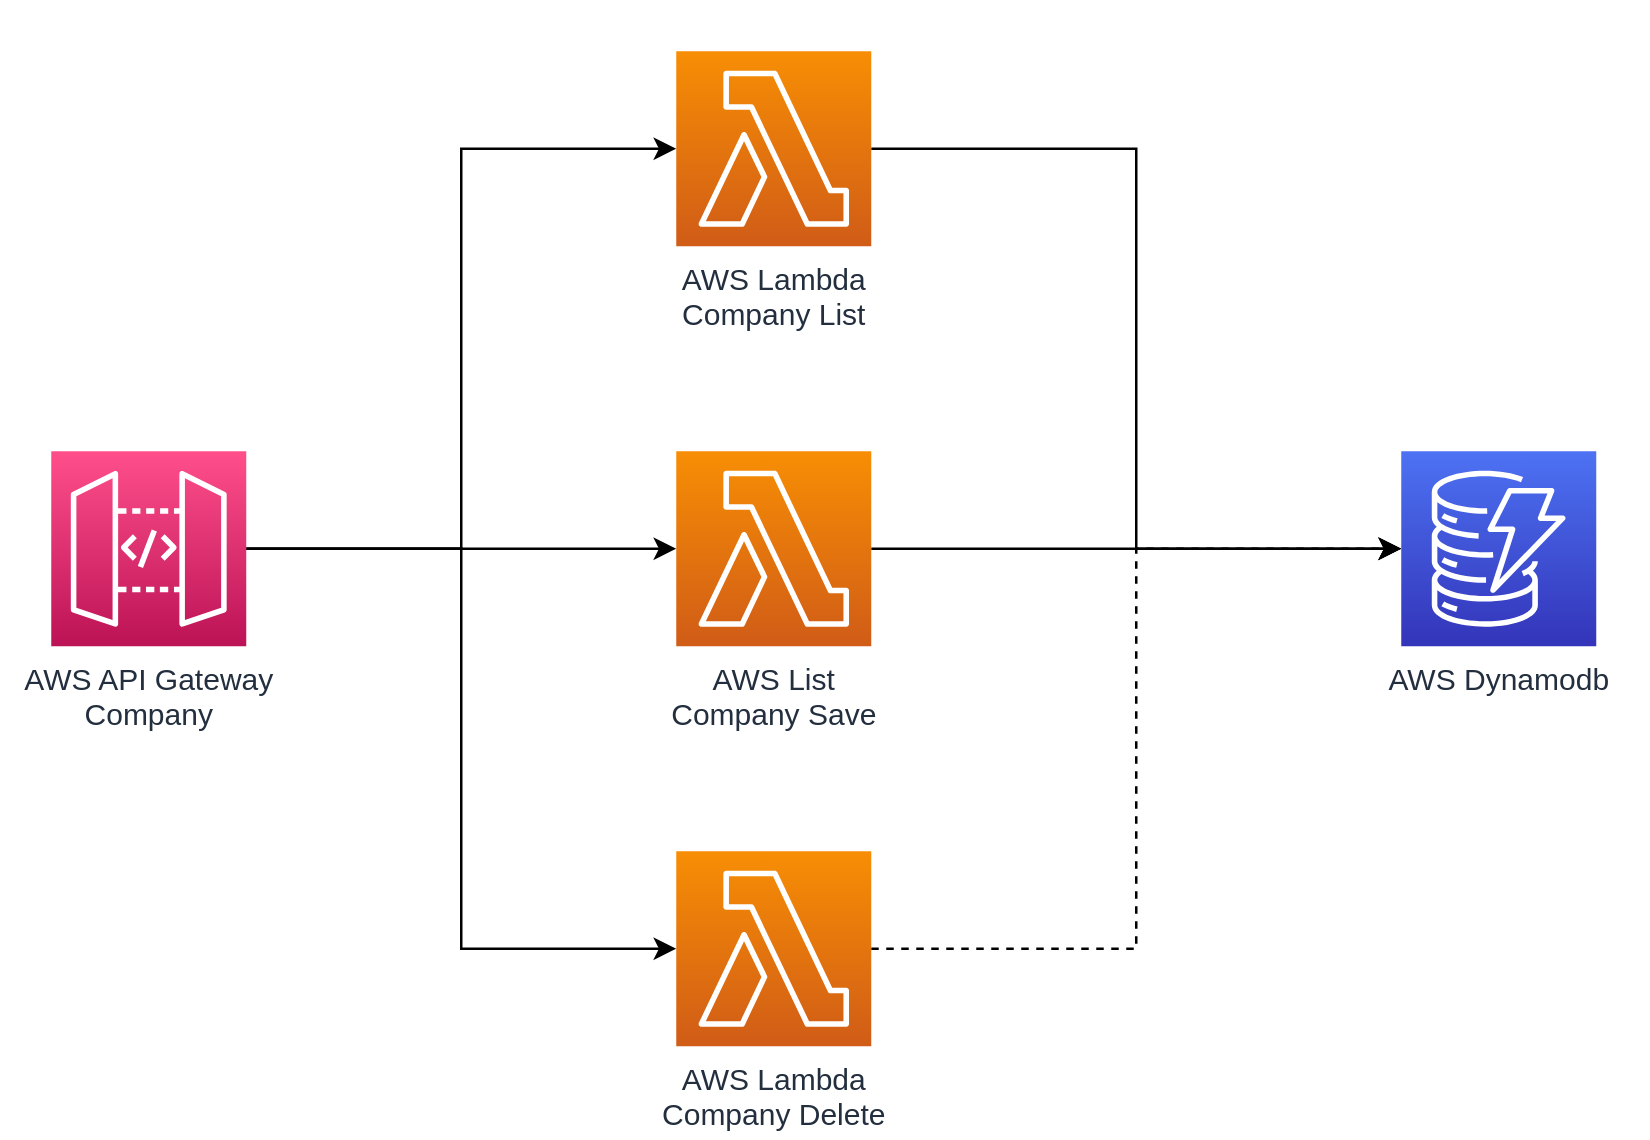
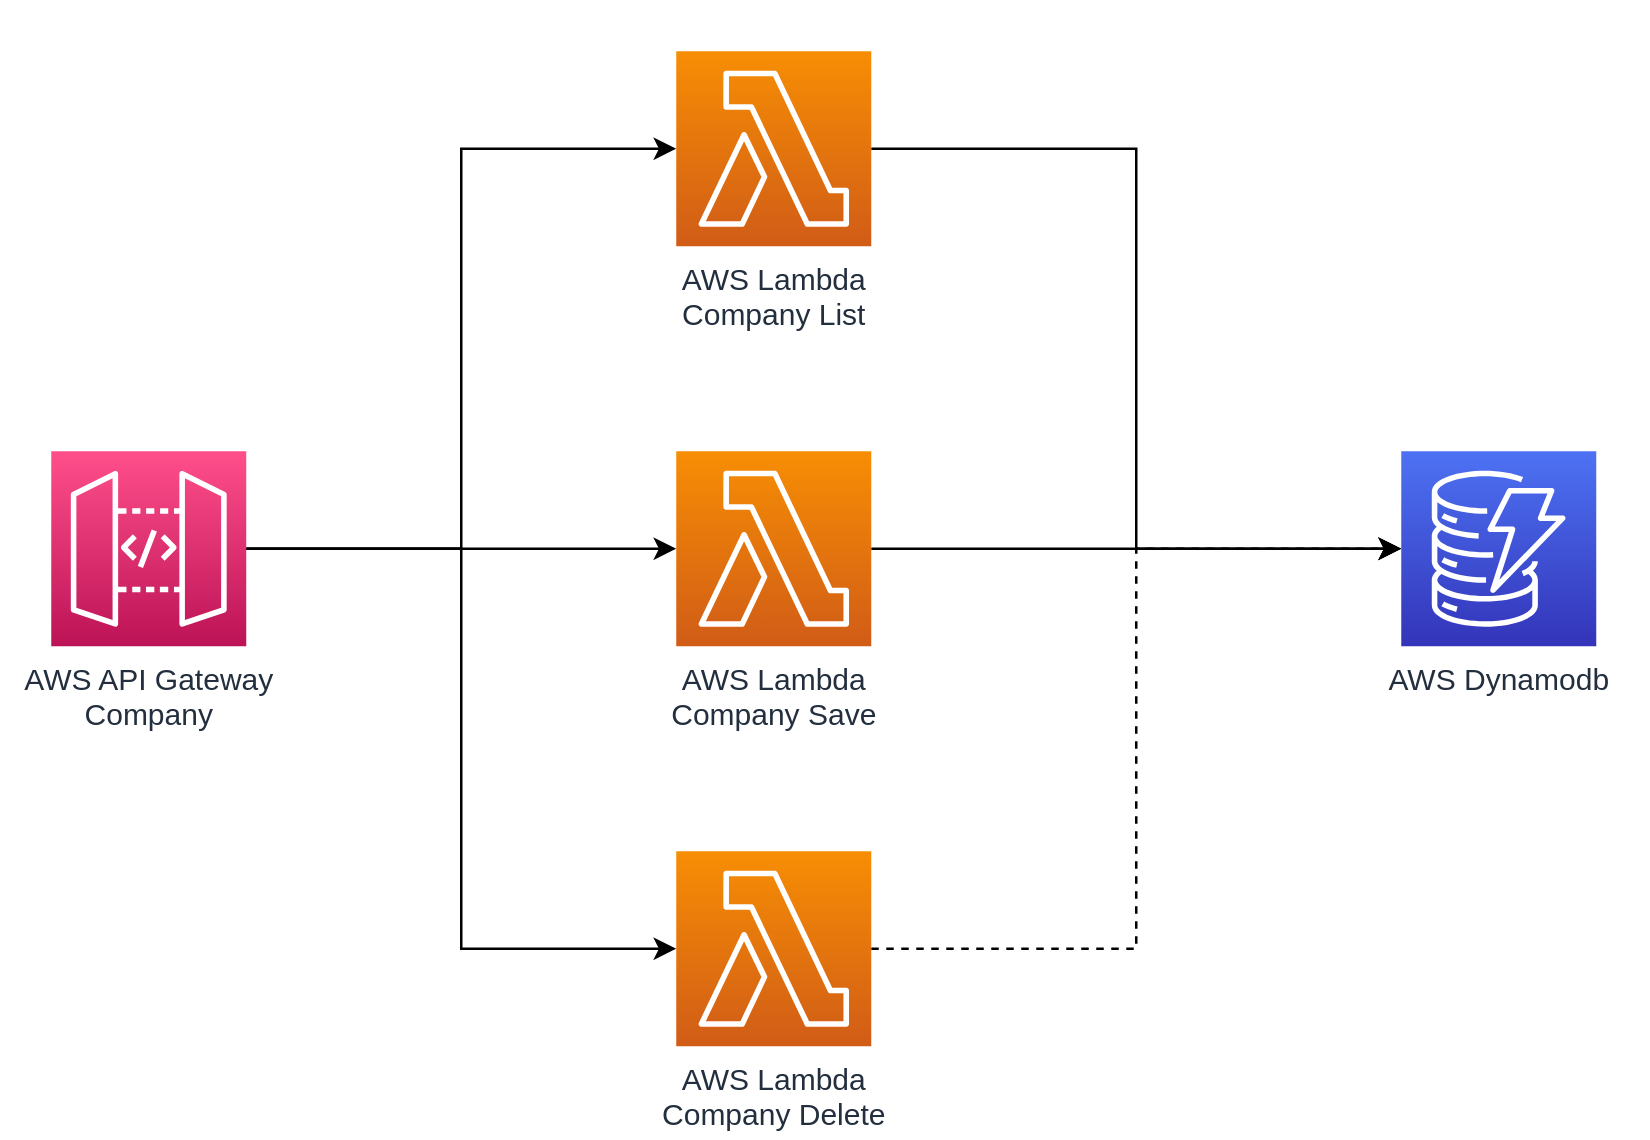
  <mxCell id="0" />
  <mxCell id="1" parent="0" />
  <mxCell id="2" style="edgeStyle=orthogonalEdgeStyle;rounded=0;orthogonalLoop=1;jettySize=auto;html=1;entryX=0;entryY=0.5;entryDx=0;entryDy=0;entryPerimeter=0;" edge="1" parent="1" source="5" target="9"><mxGeometry relative="1" as="geometry" /></mxCell>
  <mxCell id="3" style="edgeStyle=orthogonalEdgeStyle;rounded=0;orthogonalLoop=1;jettySize=auto;html=1;" edge="1" parent="1" source="5" target="7"><mxGeometry relative="1" as="geometry" /></mxCell>
  <mxCell id="4" style="edgeStyle=orthogonalEdgeStyle;rounded=0;orthogonalLoop=1;jettySize=auto;html=1;entryX=0;entryY=0.5;entryDx=0;entryDy=0;entryPerimeter=0;" edge="1" parent="1" source="5" target="11"><mxGeometry relative="1" as="geometry" /></mxCell>
  <mxCell id="5" value="AWS API Gateway&lt;br&gt;Company" style="sketch=0;points=[[0,0,0],[0.25,0,0],[0.5,0,0],[0.75,0,0],[1,0,0],[0,1,0],[0.25,1,0],[0.5,1,0],[0.75,1,0],[1,1,0],[0,0.25,0],[0,0.5,0],[0,0.75,0],[1,0.25,0],[1,0.5,0],[1,0.75,0]];outlineConnect=0;fontColor=#232F3E;gradientColor=#FF4F8B;gradientDirection=north;fillColor=#BC1356;strokeColor=#ffffff;dashed=0;verticalLabelPosition=bottom;verticalAlign=top;align=center;html=1;fontSize=12;fontStyle=0;aspect=fixed;shape=mxgraph.aws4.resourceIcon;resIcon=mxgraph.aws4.api_gateway;" vertex="1" parent="1"><mxGeometry x="20" y="180" width="78" height="78" as="geometry" /></mxCell>
  <mxCell id="6" style="edgeStyle=orthogonalEdgeStyle;rounded=0;orthogonalLoop=1;jettySize=auto;html=1;entryX=0;entryY=0.5;entryDx=0;entryDy=0;entryPerimeter=0;" edge="1" parent="1" source="7" target="12"><mxGeometry relative="1" as="geometry" /></mxCell>
- <mxCell id="7" value="AWS List&lt;br&gt;Company Save" style="sketch=0;points=[[0,0,0],[0.25,0,0],[0.5,0,0],[0.75,0,0],[1,0,0],[0,1,0],[0.25,1,0],[0.5,1,0],[0.75,1,0],[1,1,0],[0,0.25,0],[0,0.5,0],[0,0.75,0],[1,0.25,0],[1,0.5,0],[1,0.75,0]];outlineConnect=0;fontColor=#232F3E;gradientColor=#F78E04;gradientDirection=north;fillColor=#D05C17;strokeColor=#ffffff;dashed=0;verticalLabelPosition=bottom;verticalAlign=top;align=center;html=1;fontSize=12;fontStyle=0;aspect=fixed;shape=mxgraph.aws4.resourceIcon;resIcon=mxgraph.aws4.lambda;" vertex="1" parent="1"><mxGeometry x="270" y="180" width="78" height="78" as="geometry" /></mxCell>
+ <mxCell id="7" value="AWS Lambda&lt;br&gt;Company Save" style="sketch=0;points=[[0,0,0],[0.25,0,0],[0.5,0,0],[0.75,0,0],[1,0,0],[0,1,0],[0.25,1,0],[0.5,1,0],[0.75,1,0],[1,1,0],[0,0.25,0],[0,0.5,0],[0,0.75,0],[1,0.25,0],[1,0.5,0],[1,0.75,0]];outlineConnect=0;fontColor=#232F3E;gradientColor=#F78E04;gradientDirection=north;fillColor=#D05C17;strokeColor=#ffffff;dashed=0;verticalLabelPosition=bottom;verticalAlign=top;align=center;html=1;fontSize=12;fontStyle=0;aspect=fixed;shape=mxgraph.aws4.resourceIcon;resIcon=mxgraph.aws4.lambda;" vertex="1" parent="1"><mxGeometry x="270" y="180" width="78" height="78" as="geometry" /></mxCell>
  <mxCell id="8" style="edgeStyle=orthogonalEdgeStyle;rounded=0;orthogonalLoop=1;jettySize=auto;html=1;entryX=0;entryY=0.5;entryDx=0;entryDy=0;entryPerimeter=0;" edge="1" parent="1" source="9" target="12"><mxGeometry relative="1" as="geometry" /></mxCell>
  <mxCell id="9" value="AWS Lambda&lt;br&gt;Company List" style="sketch=0;points=[[0,0,0],[0.25,0,0],[0.5,0,0],[0.75,0,0],[1,0,0],[0,1,0],[0.25,1,0],[0.5,1,0],[0.75,1,0],[1,1,0],[0,0.25,0],[0,0.5,0],[0,0.75,0],[1,0.25,0],[1,0.5,0],[1,0.75,0]];outlineConnect=0;fontColor=#232F3E;gradientColor=#F78E04;gradientDirection=north;fillColor=#D05C17;strokeColor=#ffffff;dashed=0;verticalLabelPosition=bottom;verticalAlign=top;align=center;html=1;fontSize=12;fontStyle=0;aspect=fixed;shape=mxgraph.aws4.resourceIcon;resIcon=mxgraph.aws4.lambda;" vertex="1" parent="1"><mxGeometry x="270" y="20" width="78" height="78" as="geometry" /></mxCell>
  <mxCell id="10" style="edgeStyle=orthogonalEdgeStyle;rounded=0;orthogonalLoop=1;jettySize=auto;html=1;entryX=0;entryY=0.5;entryDx=0;entryDy=0;entryPerimeter=0;dashed=1;" edge="1" parent="1" source="11" target="12"><mxGeometry relative="1" as="geometry" /></mxCell>
  <mxCell id="11" value="AWS Lambda&lt;br&gt;Company Delete" style="sketch=0;points=[[0,0,0],[0.25,0,0],[0.5,0,0],[0.75,0,0],[1,0,0],[0,1,0],[0.25,1,0],[0.5,1,0],[0.75,1,0],[1,1,0],[0,0.25,0],[0,0.5,0],[0,0.75,0],[1,0.25,0],[1,0.5,0],[1,0.75,0]];outlineConnect=0;fontColor=#232F3E;gradientColor=#F78E04;gradientDirection=north;fillColor=#D05C17;strokeColor=#ffffff;dashed=0;verticalLabelPosition=bottom;verticalAlign=top;align=center;html=1;fontSize=12;fontStyle=0;aspect=fixed;shape=mxgraph.aws4.resourceIcon;resIcon=mxgraph.aws4.lambda;" vertex="1" parent="1"><mxGeometry x="270" y="340" width="78" height="78" as="geometry" /></mxCell>
  <mxCell id="12" value="AWS Dynamodb" style="sketch=0;points=[[0,0,0],[0.25,0,0],[0.5,0,0],[0.75,0,0],[1,0,0],[0,1,0],[0.25,1,0],[0.5,1,0],[0.75,1,0],[1,1,0],[0,0.25,0],[0,0.5,0],[0,0.75,0],[1,0.25,0],[1,0.5,0],[1,0.75,0]];outlineConnect=0;fontColor=#232F3E;gradientColor=#4D72F3;gradientDirection=north;fillColor=#3334B9;strokeColor=#ffffff;dashed=0;verticalLabelPosition=bottom;verticalAlign=top;align=center;html=1;fontSize=12;fontStyle=0;aspect=fixed;shape=mxgraph.aws4.resourceIcon;resIcon=mxgraph.aws4.dynamodb;" vertex="1" parent="1"><mxGeometry x="560" y="180" width="78" height="78" as="geometry" /></mxCell>
